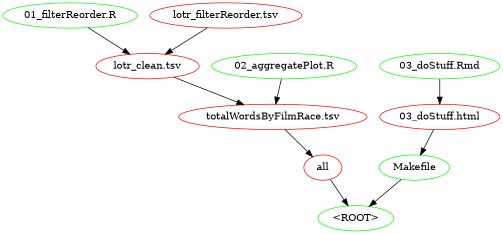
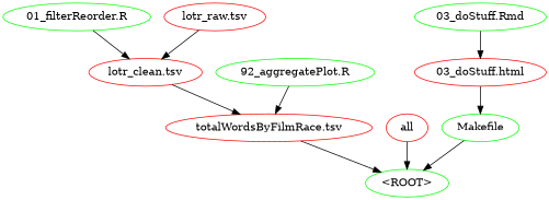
  digraph {
    node [color=green]
    n1 [label="01_filterReorder.R"]
    n2 [color=red label="lotr_clean.tsv"]
    n3 [color=red label="totalWordsByFilmRace.tsv"]
-   n4 [label="02_aggregatePlot.R"]
+   n4 [label="92_aggregatePlot.R"]
    n5 [color=red label=all]
    n6 [label="03_doStuff.Rmd"]
    n7 [color=red label="03_doStuff.html"]
    n8 [label=Makefile]
    n9 [label="<ROOT>"]
-   n10 [color=red label="lotr_filterReorder.tsv"]
+   n10 [color=red label="lotr_raw.tsv"]
    n1 -> n2
    n2 -> n3
-   n3 -> n5
+   n3 -> n9
    n4 -> n3
    n5 -> n9
    n6 -> n7
    n7 -> n8
    n8 -> n9
    n10 -> n2
  }
